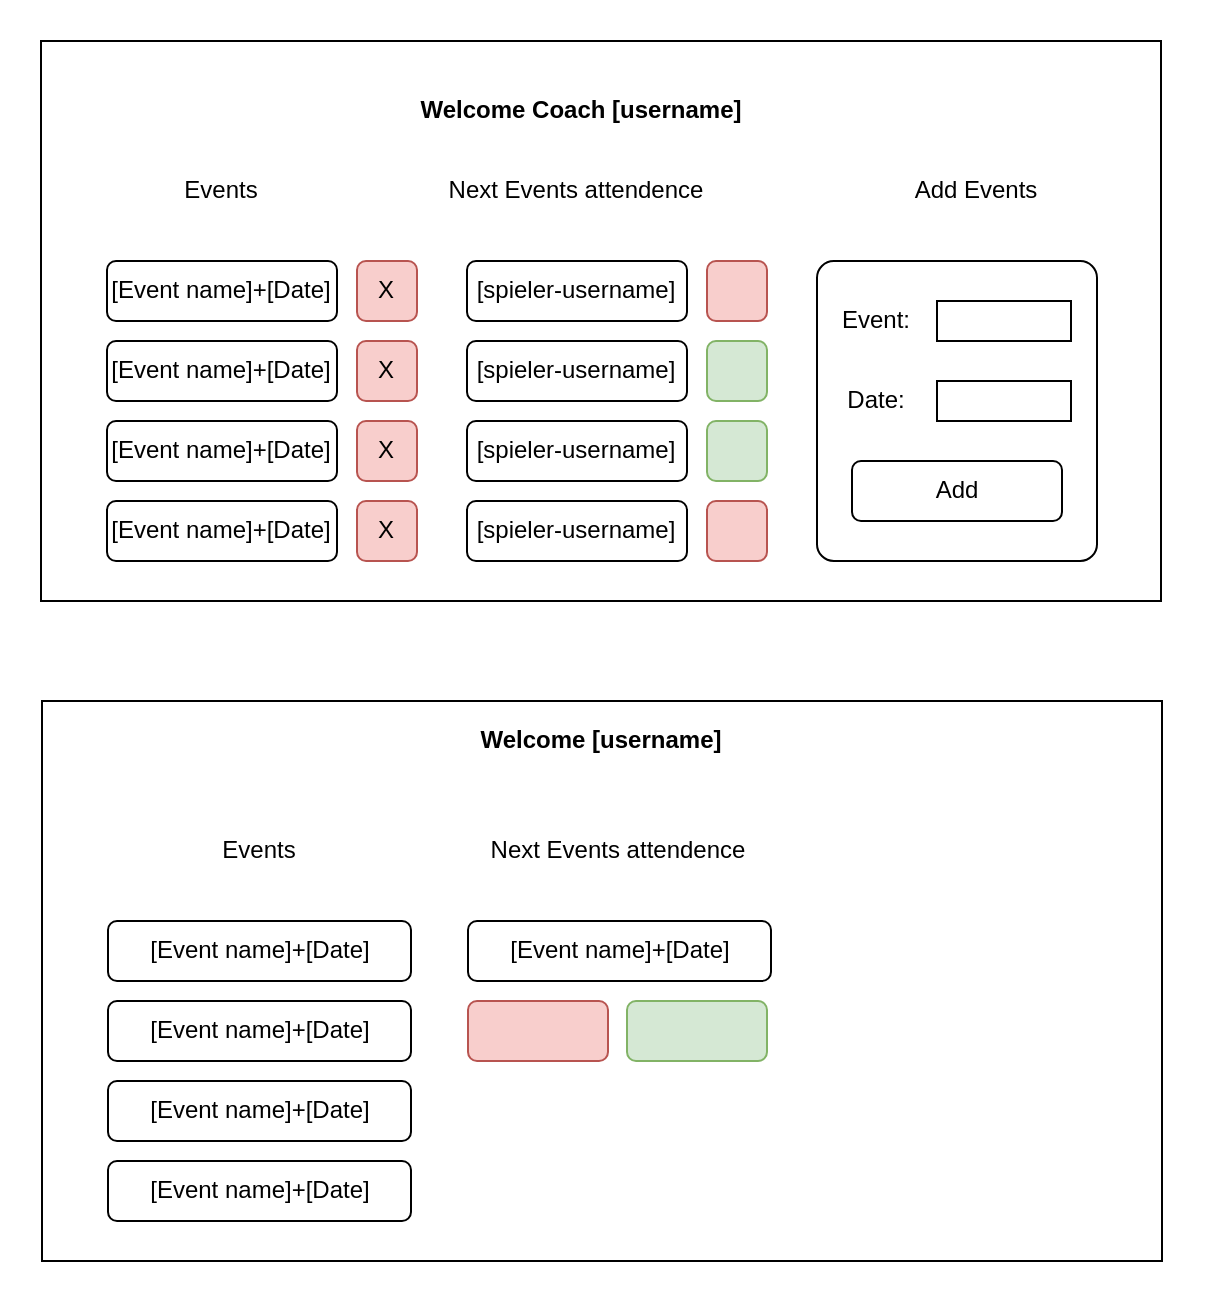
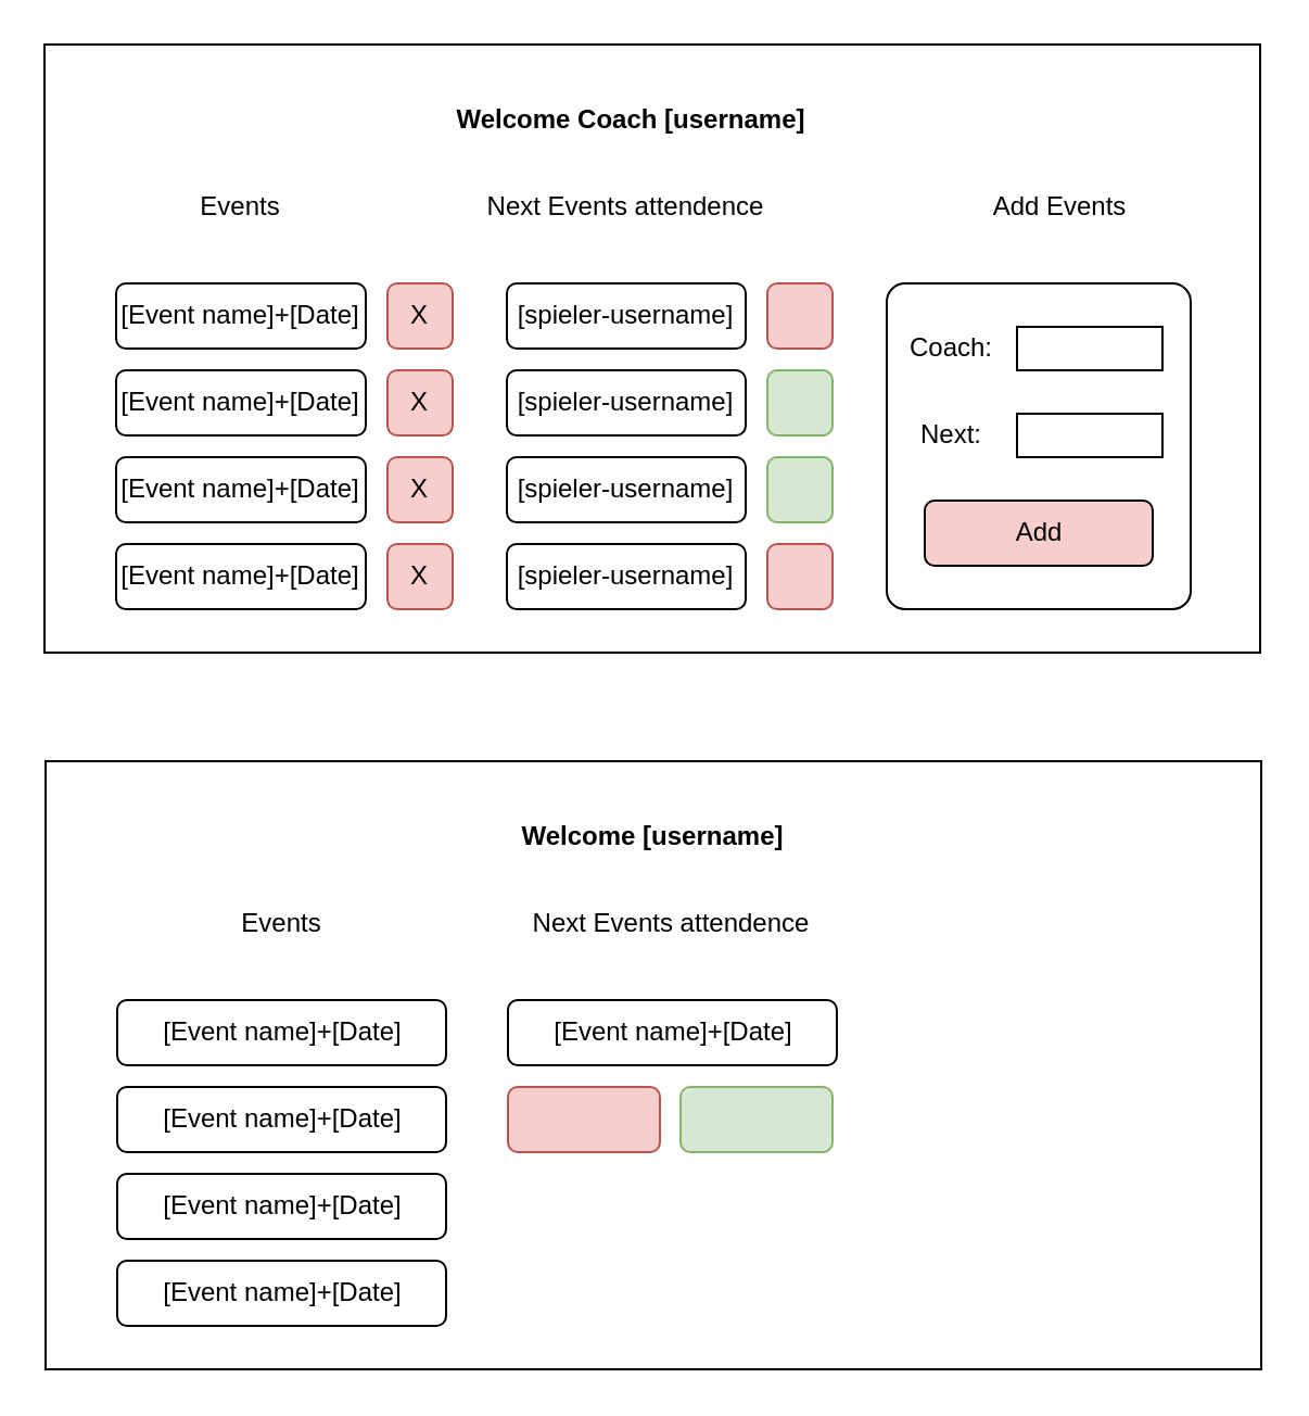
  <mxCell id="0" />
  <mxCell id="1" parent="0" />
  <mxCell id="2" value="" style="rounded=0;whiteSpace=wrap;html=1;" vertex="1" parent="1"><mxGeometry x="20" y="20" width="560" height="280" as="geometry" /></mxCell>
  <mxCell id="3" value="Events" style="text;html=1;align=center;verticalAlign=middle;whiteSpace=wrap;rounded=0;" vertex="1" parent="1"><mxGeometry x="53" y="80" width="115" height="30" as="geometry" /></mxCell>
  <mxCell id="4" value="[Event name]+[Date]" style="rounded=1;whiteSpace=wrap;html=1;" vertex="1" parent="1"><mxGeometry x="53" y="130" width="115" height="30" as="geometry" /></mxCell>
  <mxCell id="5" value="[Event name]+[Date]" style="rounded=1;whiteSpace=wrap;html=1;" vertex="1" parent="1"><mxGeometry x="53" y="170" width="115" height="30" as="geometry" /></mxCell>
  <mxCell id="6" value="[Event name]+[Date]" style="rounded=1;whiteSpace=wrap;html=1;" vertex="1" parent="1"><mxGeometry x="53" y="210" width="115" height="30" as="geometry" /></mxCell>
  <mxCell id="7" value="[Event name]+[Date]" style="rounded=1;whiteSpace=wrap;html=1;" vertex="1" parent="1"><mxGeometry x="53" y="250" width="115" height="30" as="geometry" /></mxCell>
  <mxCell id="8" value="" style="rounded=1;whiteSpace=wrap;html=1;arcSize=6;" vertex="1" parent="1"><mxGeometry x="408" y="130" width="140" height="150" as="geometry" /></mxCell>
  <mxCell id="9" value="X&lt;span style=&quot;color: rgba(0, 0, 0, 0); font-family: monospace; font-size: 0px; text-align: start; text-wrap-mode: nowrap;&quot;&gt;%3CmxGraphModel%3E%3Croot%3E%3CmxCell%20id%3D%220%22%2F%3E%3CmxCell%20id%3D%221%22%20parent%3D%220%22%2F%3E%3CmxCell%20id%3D%222%22%20value%3D%22%22%20style%3D%22rounded%3D1%3BwhiteSpace%3Dwrap%3Bhtml%3D1%3BfillColor%3D%23f8cecc%3BstrokeColor%3D%23b85450%3B%22%20vertex%3D%221%22%20parent%3D%221%22%3E%3CmxGeometry%20x%3D%22310%22%20y%3D%22620%22%20width%3D%2230%22%20height%3D%2230%22%20as%3D%22geometry%22%2F%3E%3C%2FmxCell%3E%3C%2Froot%3E%3C%2FmxGraphModel%3E&lt;/span&gt;" style="rounded=1;whiteSpace=wrap;html=1;fillColor=#f8cecc;strokeColor=#b85450;" vertex="1" parent="1"><mxGeometry x="178" y="130" width="30" height="30" as="geometry" /></mxCell>
  <mxCell id="10" value="X&lt;span style=&quot;color: rgba(0, 0, 0, 0); font-family: monospace; font-size: 0px; text-align: start; text-wrap-mode: nowrap;&quot;&gt;%3CmxGraphModel%3E%3Croot%3E%3CmxCell%20id%3D%220%22%2F%3E%3CmxCell%20id%3D%221%22%20parent%3D%220%22%2F%3E%3CmxCell%20id%3D%222%22%20value%3D%22%22%20style%3D%22rounded%3D1%3BwhiteSpace%3Dwrap%3Bhtml%3D1%3BfillColor%3D%23f8cecc%3BstrokeColor%3D%23b85450%3B%22%20vertex%3D%221%22%20parent%3D%221%22%3E%3CmxGeometry%20x%3D%22310%22%20y%3D%22620%22%20width%3D%2230%22%20height%3D%2230%22%20as%3D%22geometry%22%2F%3E%3C%2FmxCell%3E%3C%2Froot%3E%3C%2FmxGraphModel%3E&lt;/span&gt;" style="rounded=1;whiteSpace=wrap;html=1;fillColor=#f8cecc;strokeColor=#b85450;" vertex="1" parent="1"><mxGeometry x="178" y="170" width="30" height="30" as="geometry" /></mxCell>
  <mxCell id="11" value="X&lt;span style=&quot;color: rgba(0, 0, 0, 0); font-family: monospace; font-size: 0px; text-align: start; text-wrap-mode: nowrap;&quot;&gt;%3CmxGraphModel%3E%3Croot%3E%3CmxCell%20id%3D%220%22%2F%3E%3CmxCell%20id%3D%221%22%20parent%3D%220%22%2F%3E%3CmxCell%20id%3D%222%22%20value%3D%22%22%20style%3D%22rounded%3D1%3BwhiteSpace%3Dwrap%3Bhtml%3D1%3BfillColor%3D%23f8cecc%3BstrokeColor%3D%23b85450%3B%22%20vertex%3D%221%22%20parent%3D%221%22%3E%3CmxGeometry%20x%3D%22310%22%20y%3D%22620%22%20width%3D%2230%22%20height%3D%2230%22%20as%3D%22geometry%22%2F%3E%3C%2FmxCell%3E%3C%2Froot%3E%3C%2FmxGraphModel%3E&lt;/span&gt;" style="rounded=1;whiteSpace=wrap;html=1;fillColor=#f8cecc;strokeColor=#b85450;" vertex="1" parent="1"><mxGeometry x="178" y="210" width="30" height="30" as="geometry" /></mxCell>
  <mxCell id="12" value="X&lt;span style=&quot;color: rgba(0, 0, 0, 0); font-family: monospace; font-size: 0px; text-align: start; text-wrap-mode: nowrap;&quot;&gt;%3CmxGraphModel%3E%3Croot%3E%3CmxCell%20id%3D%220%22%2F%3E%3CmxCell%20id%3D%221%22%20parent%3D%220%22%2F%3E%3CmxCell%20id%3D%222%22%20value%3D%22%22%20style%3D%22rounded%3D1%3BwhiteSpace%3Dwrap%3Bhtml%3D1%3BfillColor%3D%23f8cecc%3BstrokeColor%3D%23b85450%3B%22%20vertex%3D%221%22%20parent%3D%221%22%3E%3CmxGeometry%20x%3D%22310%22%20y%3D%22620%22%20width%3D%2230%22%20height%3D%2230%22%20as%3D%22geometry%22%2F%3E%3C%2FmxCell%3E%3C%2Froot%3E%3C%2FmxGraphModel%3E&lt;/span&gt;" style="rounded=1;whiteSpace=wrap;html=1;fillColor=#f8cecc;strokeColor=#b85450;" vertex="1" parent="1"><mxGeometry x="178" y="250" width="30" height="30" as="geometry" /></mxCell>
  <mxCell id="13" value="&lt;b&gt;Welcome Coach [username]&lt;/b&gt;" style="text;html=1;align=center;verticalAlign=middle;whiteSpace=wrap;rounded=0;" vertex="1" parent="1"><mxGeometry x="193" y="40" width="195" height="30" as="geometry" /></mxCell>
  <mxCell id="14" value="[spieler-username]" style="rounded=1;whiteSpace=wrap;html=1;" vertex="1" parent="1"><mxGeometry x="233" y="130" width="110" height="30" as="geometry" /></mxCell>
  <mxCell id="15" value="" style="rounded=1;whiteSpace=wrap;html=1;fillColor=#f8cecc;strokeColor=#b85450;" vertex="1" parent="1"><mxGeometry x="353" y="130" width="30" height="30" as="geometry" /></mxCell>
  <mxCell id="16" value="[spieler-username]" style="rounded=1;whiteSpace=wrap;html=1;" vertex="1" parent="1"><mxGeometry x="233" y="170" width="110" height="30" as="geometry" /></mxCell>
  <mxCell id="17" value="" style="rounded=1;whiteSpace=wrap;html=1;fillColor=#d5e8d4;strokeColor=#82b366;" vertex="1" parent="1"><mxGeometry x="353" y="170" width="30" height="30" as="geometry" /></mxCell>
  <mxCell id="18" value="[spieler-username]" style="rounded=1;whiteSpace=wrap;html=1;" vertex="1" parent="1"><mxGeometry x="233" y="210" width="110" height="30" as="geometry" /></mxCell>
  <mxCell id="19" value="" style="rounded=1;whiteSpace=wrap;html=1;fillColor=#d5e8d4;strokeColor=#82b366;" vertex="1" parent="1"><mxGeometry x="353" y="210" width="30" height="30" as="geometry" /></mxCell>
  <mxCell id="20" value="[spieler-username]" style="rounded=1;whiteSpace=wrap;html=1;" vertex="1" parent="1"><mxGeometry x="233" y="250" width="110" height="30" as="geometry" /></mxCell>
  <mxCell id="21" value="" style="rounded=1;whiteSpace=wrap;html=1;fillColor=#f8cecc;strokeColor=#b85450;" vertex="1" parent="1"><mxGeometry x="353" y="250" width="30" height="30" as="geometry" /></mxCell>
  <mxCell id="22" value="Next Events attendence" style="text;html=1;align=center;verticalAlign=middle;whiteSpace=wrap;rounded=0;" vertex="1" parent="1"><mxGeometry x="223" y="80" width="130" height="30" as="geometry" /></mxCell>
- <mxCell id="23" value="Event:" style="text;html=1;align=center;verticalAlign=middle;whiteSpace=wrap;rounded=0;" vertex="1" parent="1"><mxGeometry x="408" y="140" width="60" height="40" as="geometry" /></mxCell>
- <mxCell id="24" value="Date:" style="text;html=1;align=center;verticalAlign=middle;whiteSpace=wrap;rounded=0;" vertex="1" parent="1"><mxGeometry x="408" y="180" width="60" height="40" as="geometry" /></mxCell>
- <mxCell id="25" value="Add" style="rounded=1;whiteSpace=wrap;html=1;" vertex="1" parent="1"><mxGeometry x="425.5" y="230" width="105" height="30" as="geometry" /></mxCell>
+ <mxCell id="23" value="Coach:" style="text;html=1;align=center;verticalAlign=middle;whiteSpace=wrap;rounded=0;" vertex="1" parent="1"><mxGeometry x="408" y="140" width="60" height="40" as="geometry" /></mxCell>
+ <mxCell id="24" value="Next:" style="text;html=1;align=center;verticalAlign=middle;whiteSpace=wrap;rounded=0;" vertex="1" parent="1"><mxGeometry x="408" y="180" width="60" height="40" as="geometry" /></mxCell>
+ <mxCell id="25" value="Add" style="rounded=1;whiteSpace=wrap;html=1;fillColor=#f8cecc;" vertex="1" parent="1"><mxGeometry x="425.5" y="230" width="105" height="30" as="geometry" /></mxCell>
  <mxCell id="26" value="Add Events" style="text;html=1;align=center;verticalAlign=middle;whiteSpace=wrap;rounded=0;" vertex="1" parent="1"><mxGeometry x="423" y="80" width="130" height="30" as="geometry" /></mxCell>
  <mxCell id="27" value="" style="rounded=0;whiteSpace=wrap;html=1;" vertex="1" parent="1"><mxGeometry x="468" y="150" width="67" height="20" as="geometry" /></mxCell>
  <mxCell id="28" value="" style="rounded=0;whiteSpace=wrap;html=1;" vertex="1" parent="1"><mxGeometry x="468" y="190" width="67" height="20" as="geometry" /></mxCell>
  <mxCell id="29" value="" style="rounded=0;whiteSpace=wrap;html=1;" vertex="1" parent="1"><mxGeometry x="20.5" y="350" width="560" height="280" as="geometry" /></mxCell>
  <mxCell id="30" value="Events" style="text;html=1;align=center;verticalAlign=middle;whiteSpace=wrap;rounded=0;" vertex="1" parent="1"><mxGeometry x="71.75" y="410" width="115" height="30" as="geometry" /></mxCell>
  <mxCell id="31" value="[Event name]+[Date]" style="rounded=1;whiteSpace=wrap;html=1;" vertex="1" parent="1"><mxGeometry x="53.5" y="460" width="151.5" height="30" as="geometry" /></mxCell>
  <mxCell id="32" value="[Event name]+[Date]" style="rounded=1;whiteSpace=wrap;html=1;" vertex="1" parent="1"><mxGeometry x="53.5" y="500" width="151.5" height="30" as="geometry" /></mxCell>
  <mxCell id="33" value="[Event name]+[Date]" style="rounded=1;whiteSpace=wrap;html=1;" vertex="1" parent="1"><mxGeometry x="53.5" y="540" width="151.5" height="30" as="geometry" /></mxCell>
  <mxCell id="34" value="[Event name]+[Date]" style="rounded=1;whiteSpace=wrap;html=1;" vertex="1" parent="1"><mxGeometry x="53.5" y="580" width="151.5" height="30" as="geometry" /></mxCell>
- <mxCell id="35" value="&lt;b&gt;Welcome [username]&lt;/b&gt;" style="text;html=1;align=center;verticalAlign=middle;whiteSpace=wrap;rounded=0;" vertex="1" parent="1"><mxGeometry x="203" y="355" width="195" height="30" as="geometry" /></mxCell>
+ <mxCell id="35" value="&lt;b&gt;Welcome [username]&lt;/b&gt;" style="text;html=1;align=center;verticalAlign=middle;whiteSpace=wrap;rounded=0;" vertex="1" parent="1"><mxGeometry x="203" y="370" width="195" height="30" as="geometry" /></mxCell>
  <mxCell id="36" value="[Event name]+[Date]" style="rounded=1;whiteSpace=wrap;html=1;" vertex="1" parent="1"><mxGeometry x="233.5" y="460" width="151.5" height="30" as="geometry" /></mxCell>
  <mxCell id="37" value="" style="rounded=1;whiteSpace=wrap;html=1;fillColor=#f8cecc;strokeColor=#b85450;" vertex="1" parent="1"><mxGeometry x="233.5" y="500" width="70" height="30" as="geometry" /></mxCell>
  <mxCell id="38" value="" style="rounded=1;whiteSpace=wrap;html=1;fillColor=#d5e8d4;strokeColor=#82b366;" vertex="1" parent="1"><mxGeometry x="313" y="500" width="70" height="30" as="geometry" /></mxCell>
  <mxCell id="39" value="Next Events attendence" style="text;html=1;align=center;verticalAlign=middle;whiteSpace=wrap;rounded=0;" vertex="1" parent="1"><mxGeometry x="244.25" y="410" width="130" height="30" as="geometry" /></mxCell>
